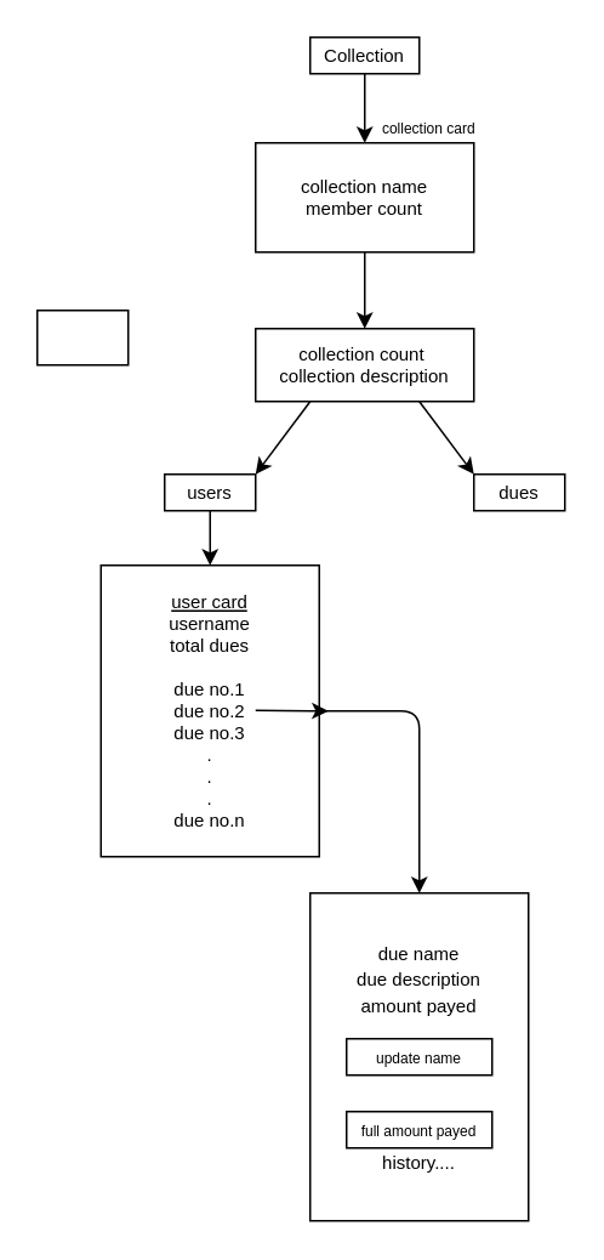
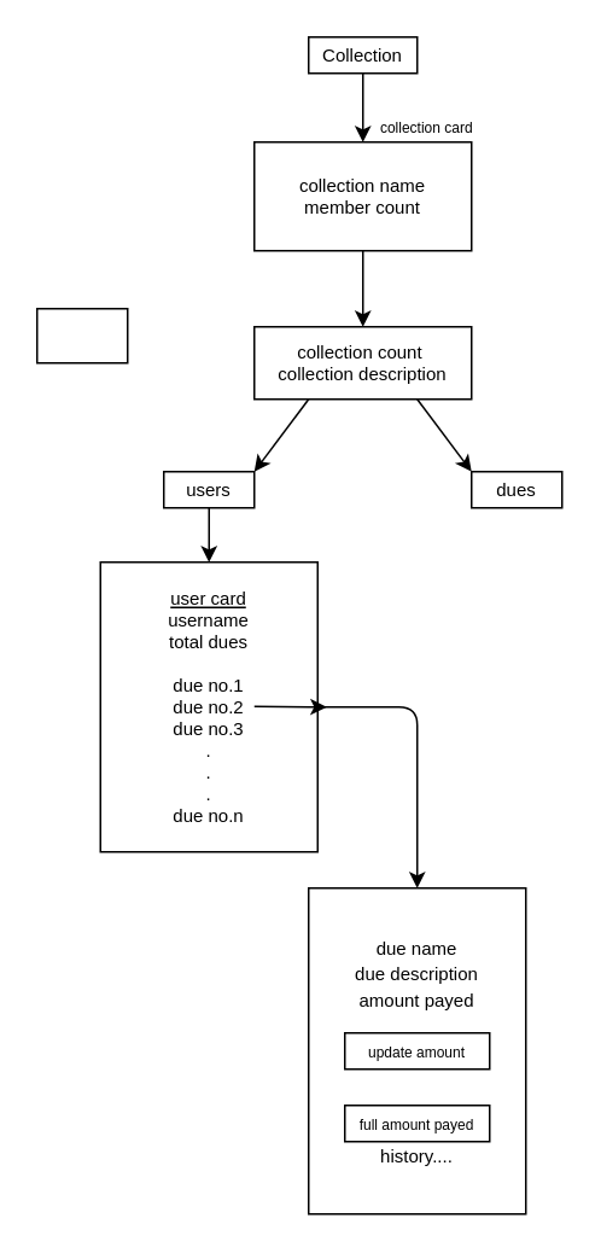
  <mxCell id="0" />
  <mxCell id="1" parent="0" />
  <mxCell id="2" style="edgeStyle=none;html=1;exitX=0.5;exitY=1;exitDx=0;exitDy=0;entryX=0.5;entryY=0;entryDx=0;entryDy=0;fontSize=8;rounded=0;" parent="1" source="3" target="5" edge="1"><mxGeometry relative="1" as="geometry" /></mxCell>
  <mxCell id="3" value="&lt;font style=&quot;font-size: 10px;&quot;&gt;Collection&lt;/font&gt;" style="whiteSpace=wrap;html=1;rounded=0;" parent="1" vertex="1"><mxGeometry x="170" y="20" width="60" height="20" as="geometry" /></mxCell>
  <mxCell id="4" style="edgeStyle=none;html=1;fontSize=8;rounded=0;" parent="1" source="5" edge="1"><mxGeometry relative="1" as="geometry"><mxPoint x="200" y="180" as="targetPoint" /></mxGeometry></mxCell>
  <mxCell id="5" value="collection name&lt;br&gt;member count" style="whiteSpace=wrap;html=1;fontSize=10;rounded=0;" parent="1" vertex="1"><mxGeometry x="140" y="78" width="120" height="60" as="geometry" /></mxCell>
  <mxCell id="6" value="&lt;font style=&quot;font-size: 8px;&quot;&gt;collection card&lt;/font&gt;" style="text;html=1;align=center;verticalAlign=middle;resizable=0;points=[];autosize=1;strokeColor=none;fillColor=none;fontSize=10;rounded=0;" parent="1" vertex="1"><mxGeometry x="200" y="54" width="70" height="30" as="geometry" /></mxCell>
  <mxCell id="7" style="edgeStyle=none;html=1;exitX=0.75;exitY=1;exitDx=0;exitDy=0;fontSize=10;rounded=0;" parent="1" source="9" edge="1"><mxGeometry relative="1" as="geometry"><mxPoint x="260" y="260" as="targetPoint" /></mxGeometry></mxCell>
  <mxCell id="8" style="edgeStyle=none;html=1;exitX=0.25;exitY=1;exitDx=0;exitDy=0;fontSize=10;rounded=0;" parent="1" source="9" edge="1"><mxGeometry relative="1" as="geometry"><mxPoint x="140" y="260" as="targetPoint" /></mxGeometry></mxCell>
  <mxCell id="9" value="&lt;font style=&quot;font-size: 10px;&quot;&gt;collection count&amp;nbsp;&lt;br&gt;collection description&lt;br&gt;&lt;/font&gt;" style="whiteSpace=wrap;html=1;fontSize=8;rounded=0;" parent="1" vertex="1"><mxGeometry x="140" y="180" width="120" height="40" as="geometry" /></mxCell>
  <mxCell id="10" value="dues" style="whiteSpace=wrap;html=1;fontSize=10;rounded=0;" parent="1" vertex="1"><mxGeometry x="260" y="260" width="50" height="20" as="geometry" /></mxCell>
  <mxCell id="11" style="edgeStyle=none;html=1;entryX=0.5;entryY=0;entryDx=0;entryDy=0;fontSize=10;rounded=0;" parent="1" source="12" target="14" edge="1"><mxGeometry relative="1" as="geometry" /></mxCell>
  <mxCell id="12" value="users" style="whiteSpace=wrap;html=1;fontSize=10;rounded=0;" parent="1" vertex="1"><mxGeometry x="90" y="260" width="50" height="20" as="geometry" /></mxCell>
  <mxCell id="13" style="edgeStyle=none;html=1;entryX=0.5;entryY=0;entryDx=0;entryDy=0;exitX=1;exitY=0.5;exitDx=0;exitDy=0;" parent="1" source="14" target="15" edge="1"><mxGeometry relative="1" as="geometry"><Array as="points"><mxPoint x="230" y="390" /></Array></mxGeometry></mxCell>
  <mxCell id="14" value="&lt;u&gt;user card&lt;/u&gt;&lt;br&gt;username&lt;br&gt;total dues&lt;br&gt;&lt;br&gt;due no.1&lt;br&gt;due no.2&lt;br&gt;due no.3&lt;br&gt;.&lt;br&gt;.&lt;br&gt;.&lt;br&gt;due no.n" style="whiteSpace=wrap;html=1;fontSize=10;rounded=0;" parent="1" vertex="1"><mxGeometry x="55" y="310" width="120" height="160" as="geometry" /></mxCell>
  <mxCell id="15" value="&lt;font style=&quot;font-size: 10px;&quot;&gt;due name&lt;br&gt;due description&lt;br&gt;amount payed&lt;br&gt;&lt;br&gt;&lt;br&gt;&lt;br&gt;&lt;br&gt;&lt;br&gt;history....&lt;br&gt;&lt;/font&gt;" style="whiteSpace=wrap;html=1;rounded=0;shadow=0;glass=0;" parent="1" vertex="1"><mxGeometry x="170" y="490" width="120" height="180" as="geometry" /></mxCell>
- <mxCell id="16" value="&lt;font style=&quot;font-size: 8px;&quot;&gt;update name&lt;/font&gt;" style="whiteSpace=wrap;html=1;fontSize=10;" parent="1" vertex="1"><mxGeometry x="190" y="570" width="80" height="20" as="geometry" /></mxCell>
+ <mxCell id="16" value="&lt;font style=&quot;font-size: 8px;&quot;&gt;update amount&lt;/font&gt;" style="whiteSpace=wrap;html=1;fontSize=10;" parent="1" vertex="1"><mxGeometry x="190" y="570" width="80" height="20" as="geometry" /></mxCell>
  <mxCell id="17" value="&lt;font style=&quot;font-size: 8px;&quot;&gt;full amount payed&lt;/font&gt;" style="whiteSpace=wrap;html=1;fontSize=10;" parent="1" vertex="1"><mxGeometry x="190" y="610" width="80" height="20" as="geometry" /></mxCell>
  <mxCell id="18" value="" style="edgeStyle=none;orthogonalLoop=1;jettySize=auto;html=1;fontSize=8;" parent="1" edge="1"><mxGeometry width="100" relative="1" as="geometry"><mxPoint x="140" y="389.72" as="sourcePoint" /><mxPoint x="180" y="390" as="targetPoint" /><Array as="points" /></mxGeometry></mxCell>
  <mxCell id="19" value="" style="whiteSpace=wrap;html=1;" vertex="1" parent="1"><mxGeometry x="20" y="170" width="50" height="30" as="geometry" /></mxCell>
